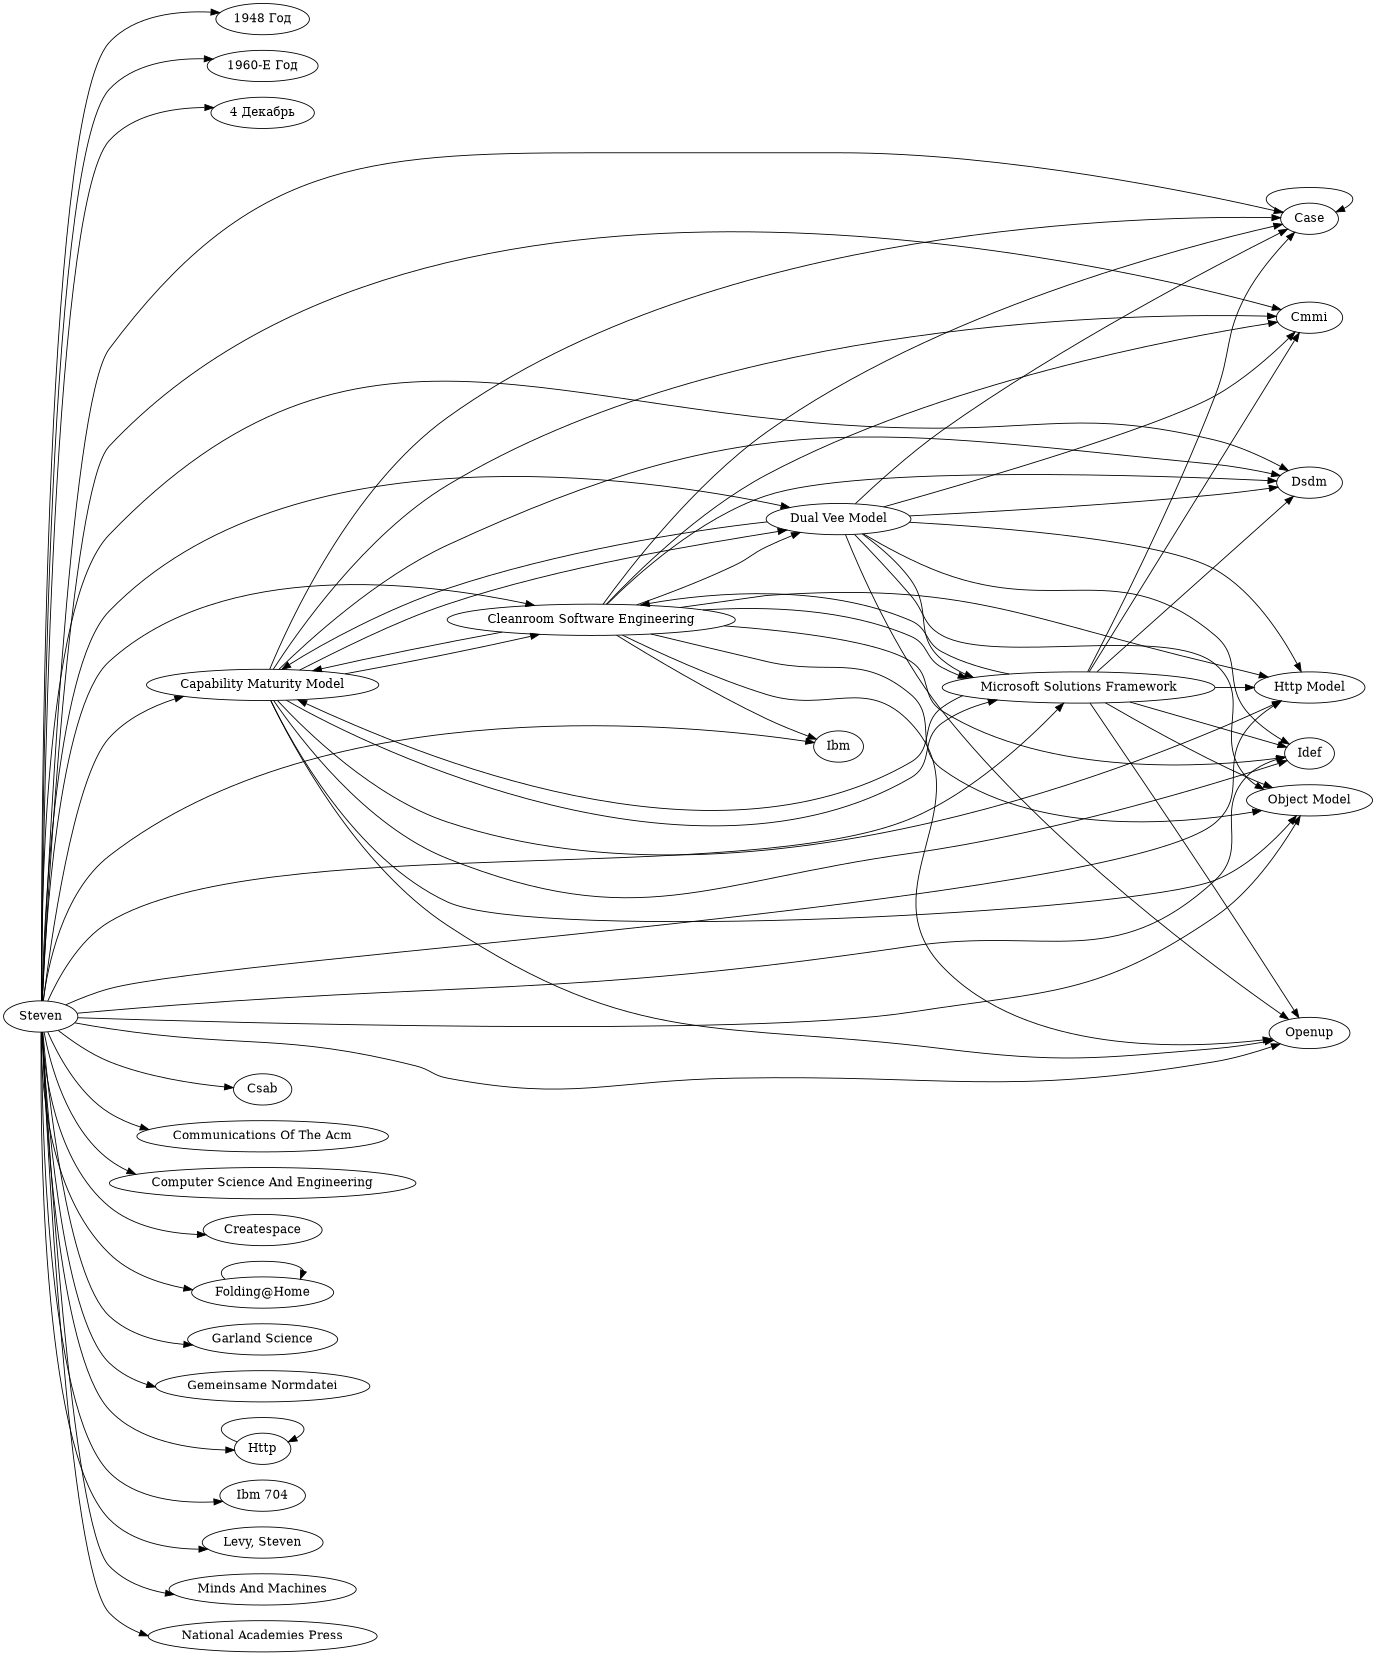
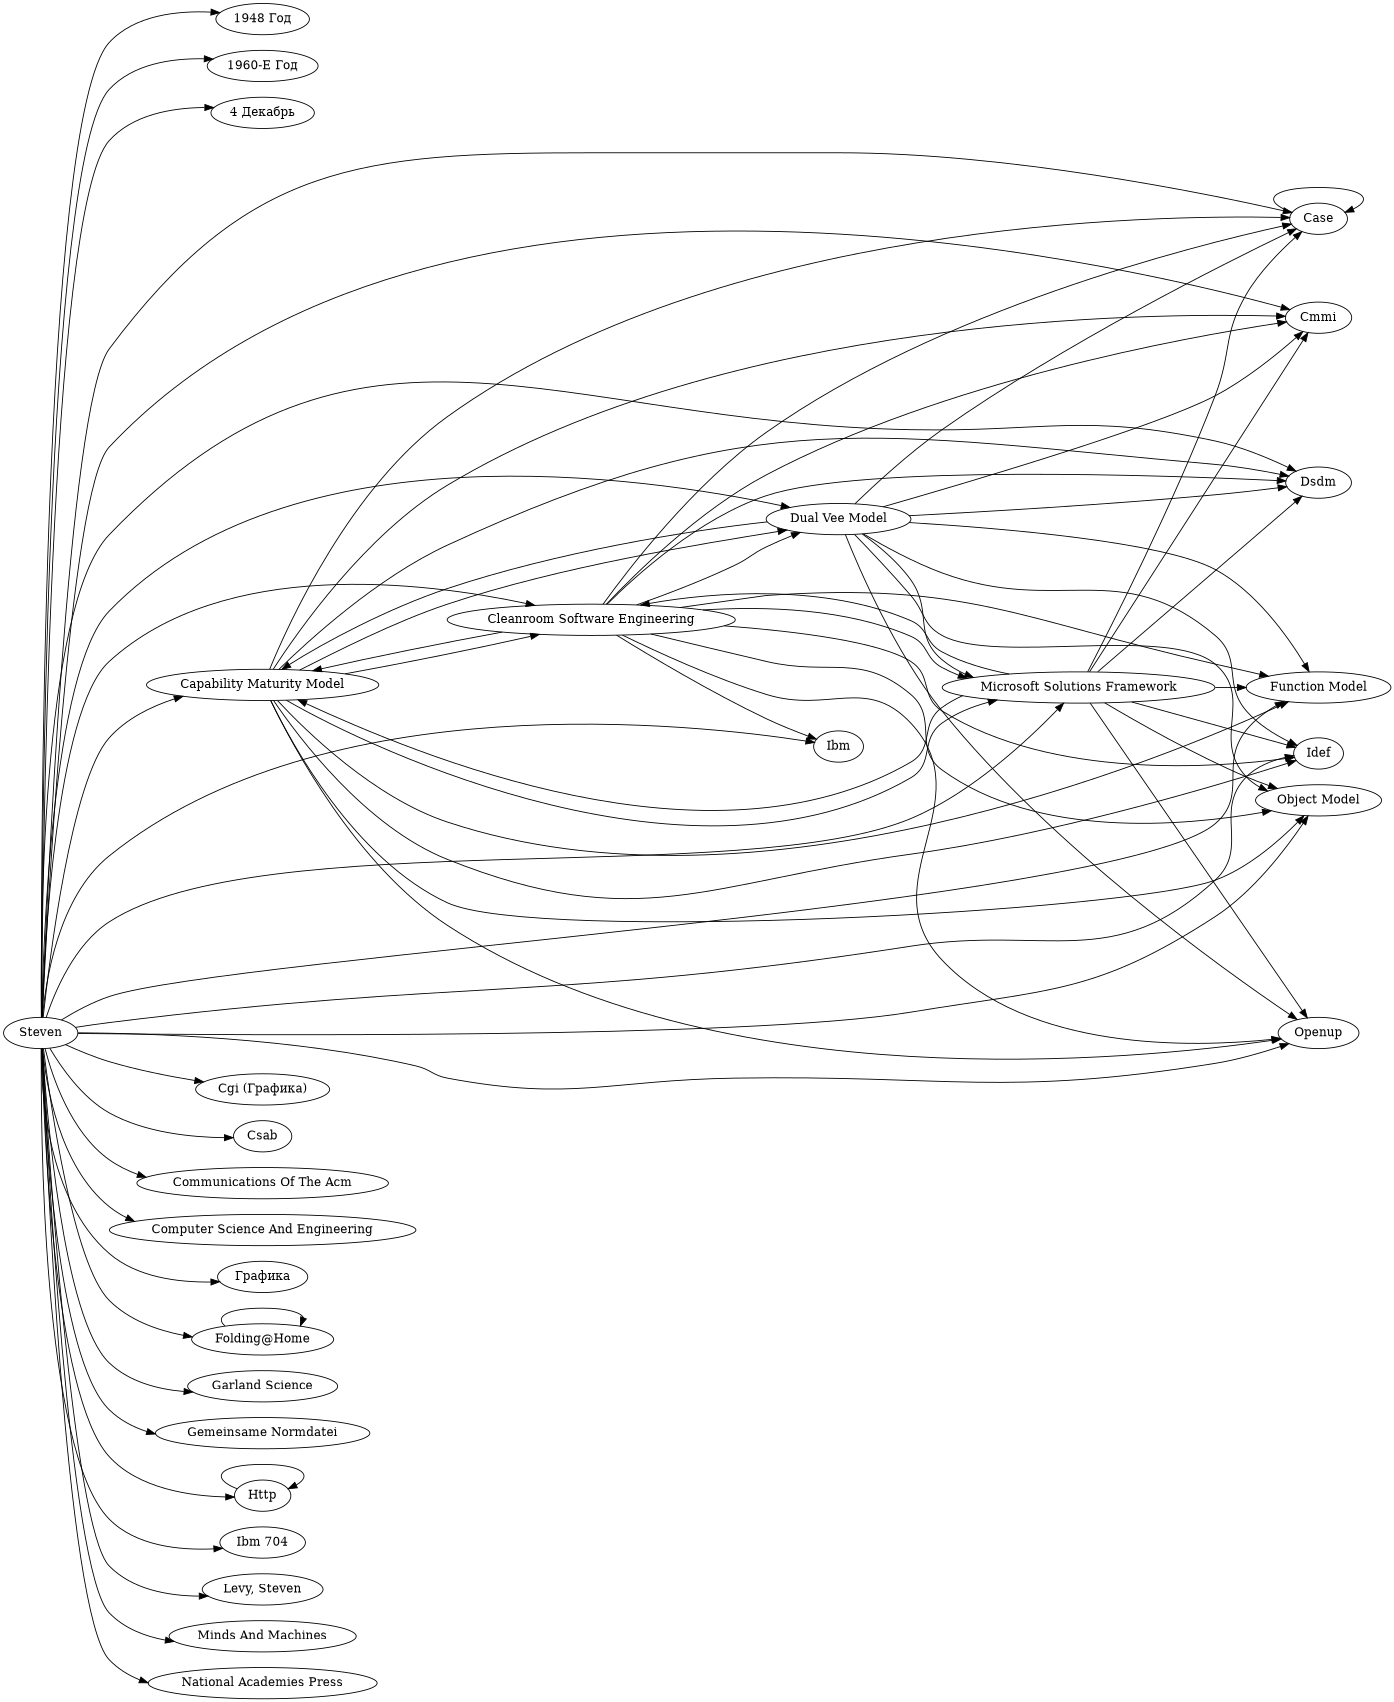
  digraph {
    rankdir=LR
    n1 [label=Steven]
    n2 [label="1948 Год"]
    n3 [label="1960-Е Год"]
    n4 [label="4 Декабрь"]
    n5 [label=Case]
+   n6 [label="Cgi (Графика)"]
    n7 [label=Cmmi]
    n8 [label=Csab]
    n9 [label="Capability Maturity Model"]
    n10 [label="Cleanroom Software Engineering"]
    n11 [label="Communications Of The Acm"]
    n12 [label="Computer Science And Engineering"]
-   n13 [label=Createspace]
+   n13 [label="Графика"]
    n14 [label=Dsdm]
    n15 [label="Dual Vee Model"]
    n16 [label="Folding@Home"]
-   n17 [label="Http Model"]
+   n17 [label="Function Model"]
    n18 [label="Garland Science"]
    n19 [label="Gemeinsame Normdatei"]
    n20 [label=Http]
    n21 [label=Ibm]
    n22 [label="Ibm 704"]
    n23 [label=Idef]
    n24 [label="Levy, Steven"]
    n25 [label="Microsoft Solutions Framework"]
    n26 [label="Minds And Machines"]
    n27 [label="National Academies Press"]
    n28 [label="Object Model"]
    n29 [label=Openup]
    n1 -> n2
    n1 -> n3
    n1 -> n4
    n1 -> n5
+   n1 -> n6
    n1 -> n7
    n1 -> n8
    n1 -> n9
    n1 -> n10
    n1 -> n11
    n1 -> n12
    n1 -> n13
    n1 -> n14
    n1 -> n15
    n1 -> n16
    n1 -> n17
    n1 -> n18
    n1 -> n19
    n1 -> n20
    n1 -> n21
    n1 -> n22
    n1 -> n23
    n1 -> n24
    n1 -> n25
    n1 -> n26
    n1 -> n27
    n1 -> n28
    n1 -> n29
    n5 -> n5
    n9 -> n5
    n9 -> n7
    n9 -> n10
    n9 -> n14
    n9 -> n15
    n9 -> n17
    n9 -> n23
    n9 -> n25
    n9 -> n28
    n9 -> n29
    n10 -> n5
    n10 -> n7
    n10 -> n9
    n10 -> n14
    n10 -> n15
    n10 -> n17
    n10 -> n21
    n10 -> n23
    n10 -> n25
    n10 -> n28
    n10 -> n29
    n15 -> n5
    n15 -> n7
    n15 -> n9
    n15 -> n14
    n15 -> n17
    n15 -> n23
    n15 -> n25
    n15 -> n28
    n15 -> n29
    n16 -> n16
    n20 -> n20
    n25 -> n5
    n25 -> n7
    n25 -> n9
    n25 -> n10
    n25 -> n14
    n25 -> n17
    n25 -> n23
    n25 -> n28
    n25 -> n29
  }
